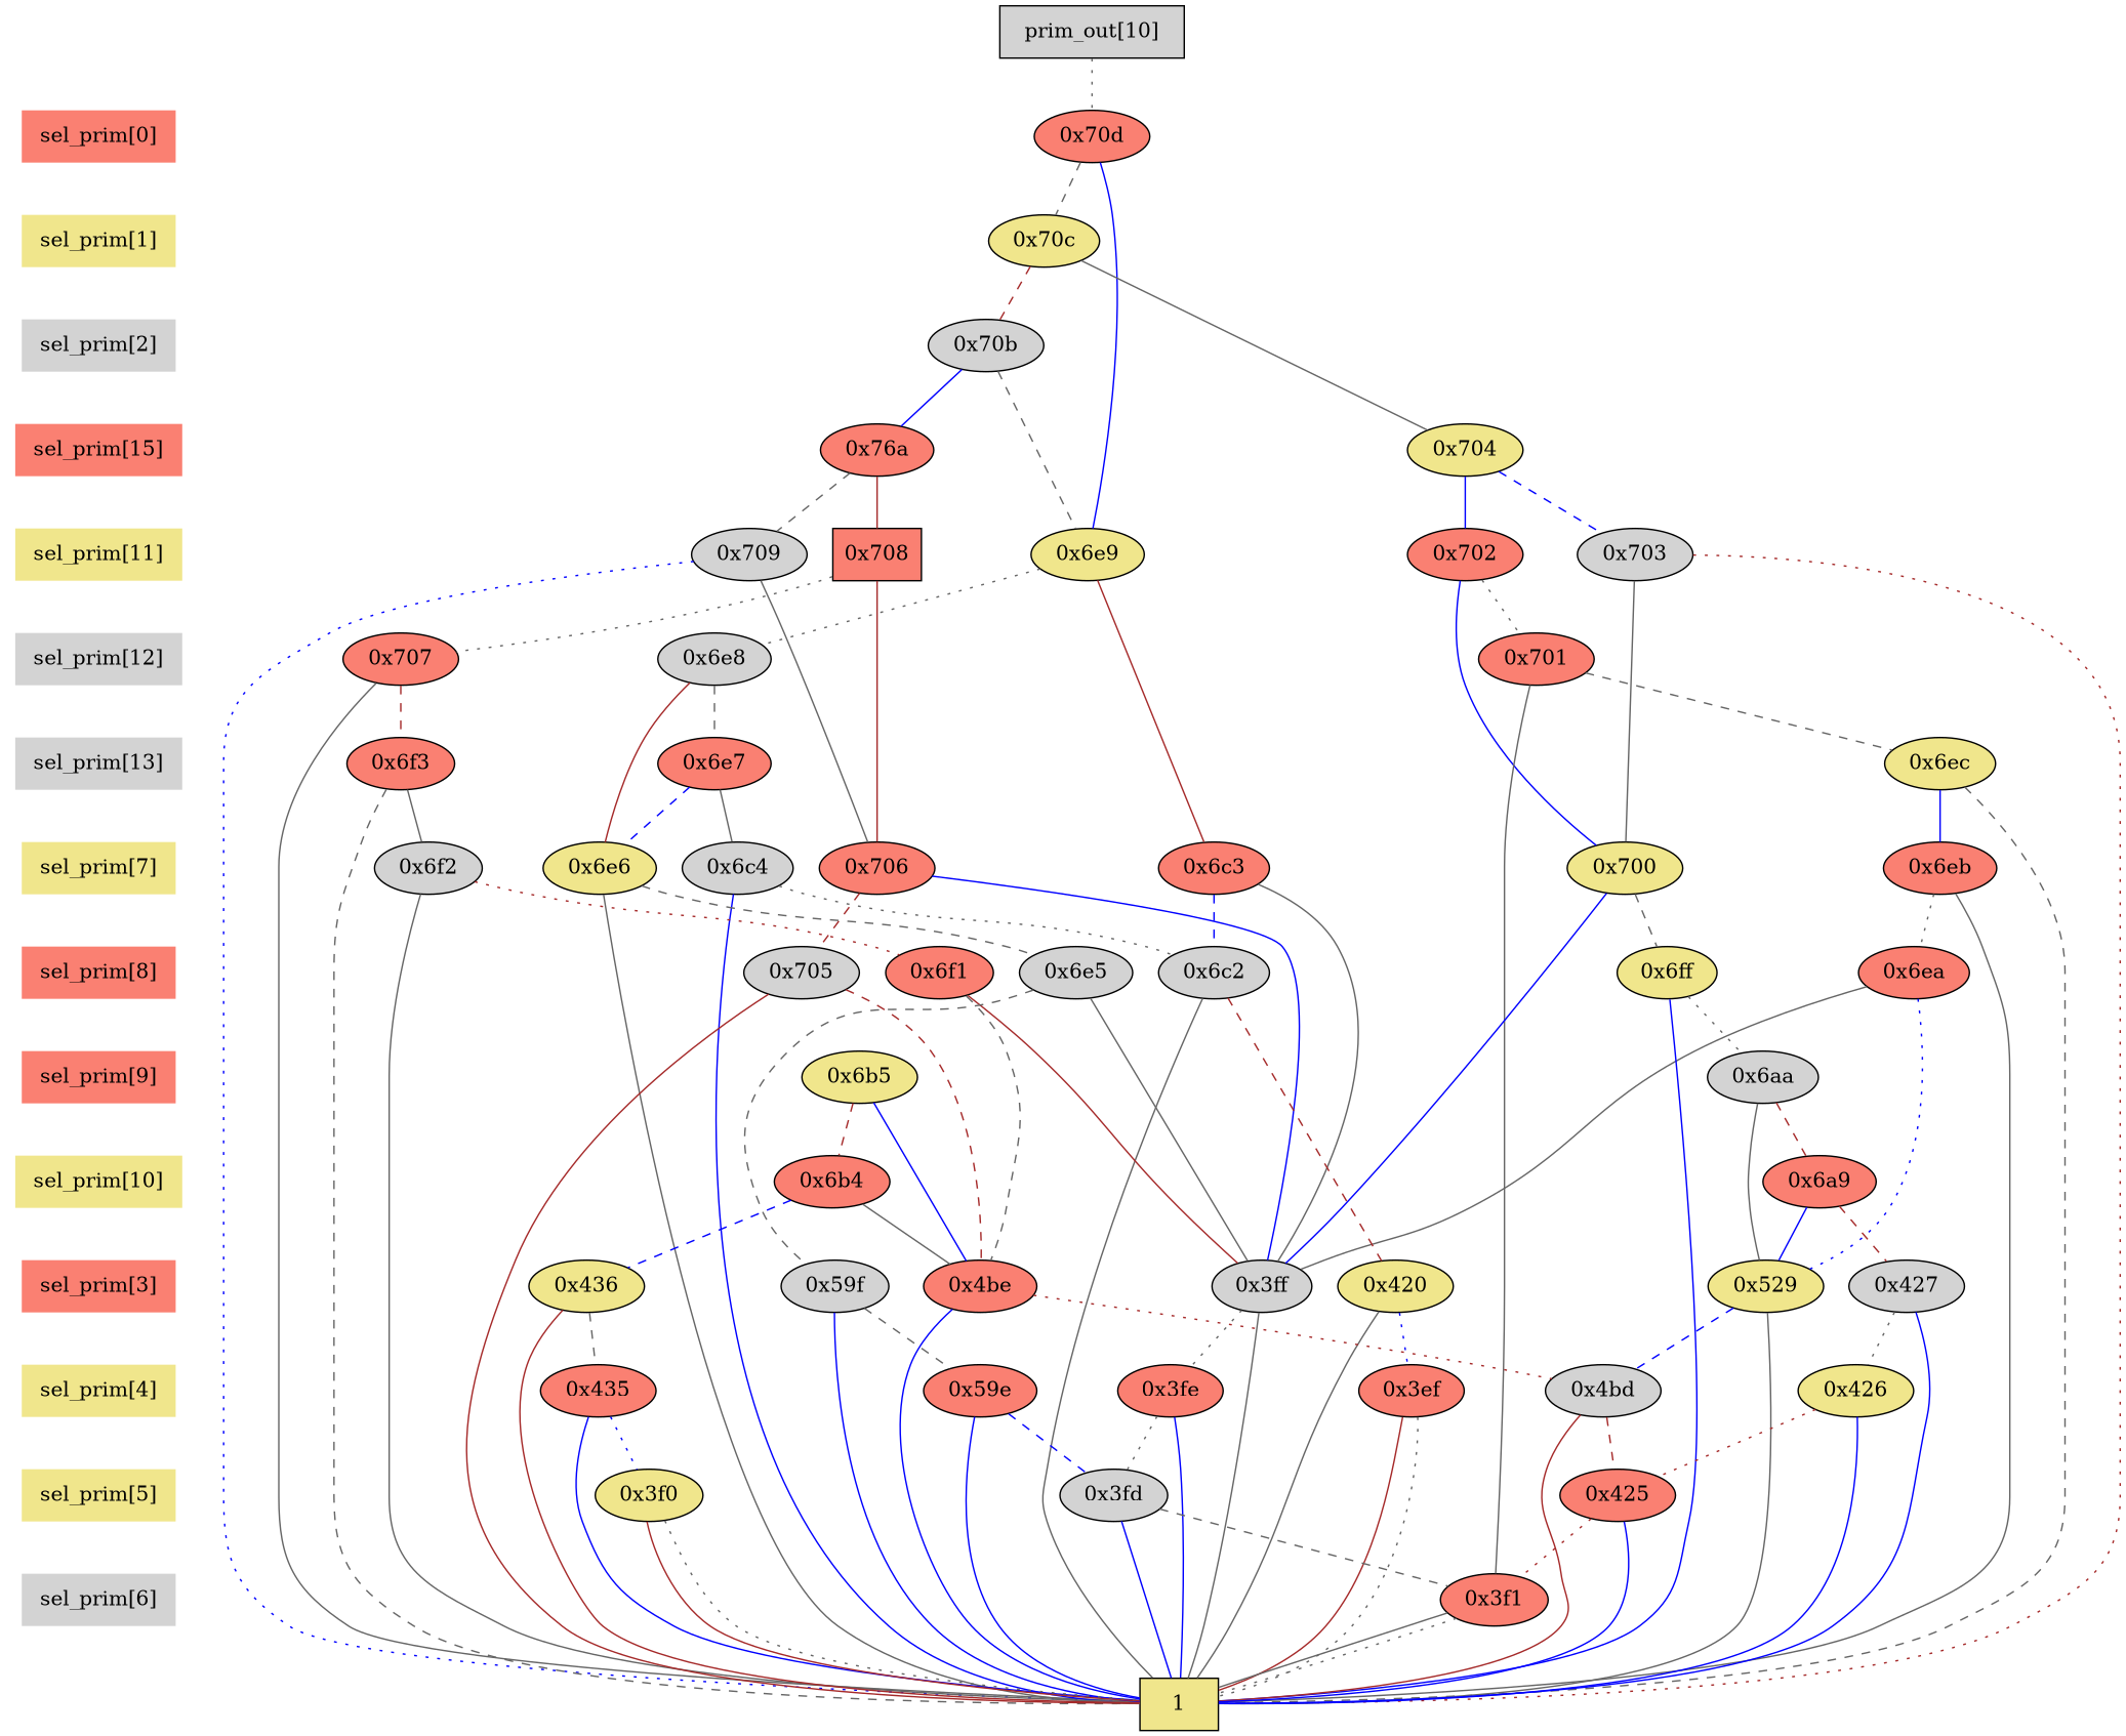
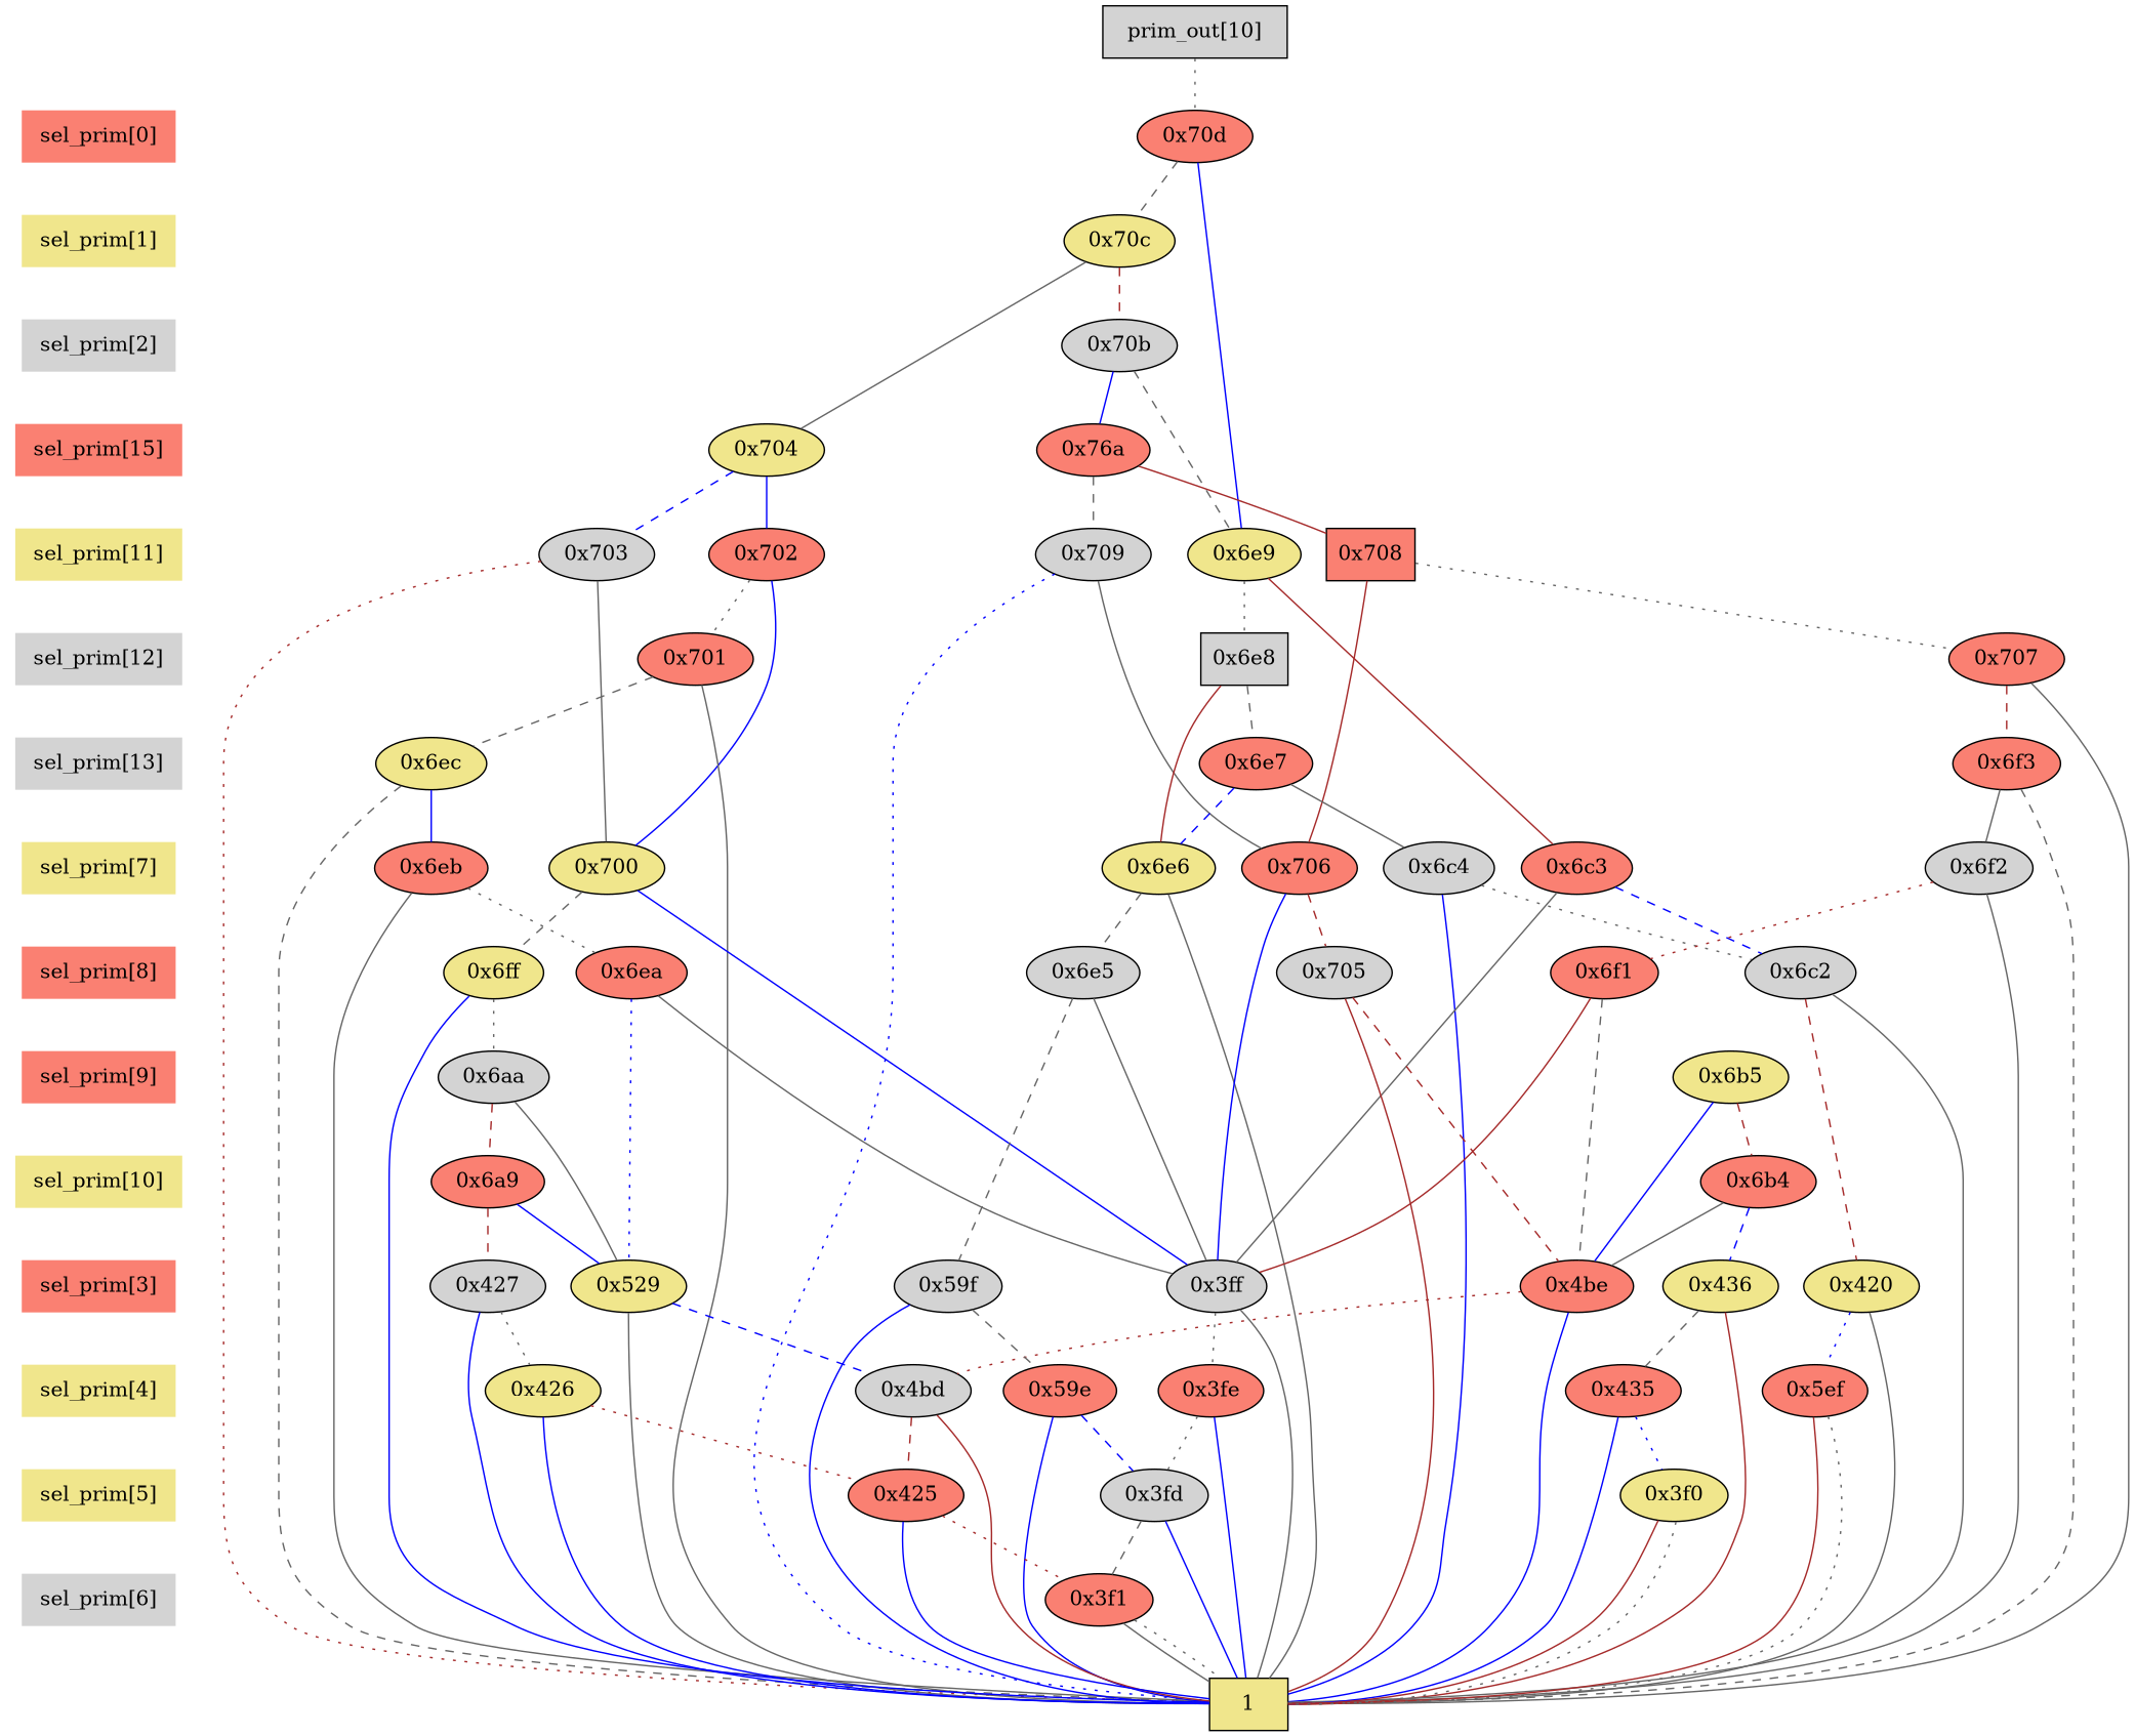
  digraph {
    node [style=filled fillcolor=salmon]
    edge [dir=none color=gray40]
    "CONST NODES" [shape=plaintext style=invis fillcolor=""]
    " sel_prim[0] " [shape=plaintext]
    " sel_prim[1] " [fillcolor=khaki shape=plaintext]
    " sel_prim[2] " [fillcolor=lightgrey shape=plaintext]
    " sel_prim[15] " [shape=plaintext]
    " sel_prim[11] " [fillcolor=khaki shape=plaintext]
    " sel_prim[12] " [fillcolor=lightgrey shape=plaintext]
    " sel_prim[13] " [fillcolor=lightgrey shape=plaintext]
    " sel_prim[7] " [fillcolor=khaki shape=plaintext]
    " sel_prim[8] " [shape=plaintext]
    " sel_prim[9] " [shape=plaintext]
    " sel_prim[10] " [fillcolor=khaki shape=plaintext]
    " sel_prim[3] " [shape=plaintext]
    " sel_prim[4] " [fillcolor=khaki shape=plaintext]
    " sel_prim[5] " [fillcolor=khaki shape=plaintext]
    " sel_prim[6] " [fillcolor=lightgrey shape=plaintext]
    "  prim_out[10]  " [fillcolor=lightgrey shape=box]
    "0x70d"
    "0x70c" [fillcolor=khaki]
    "0x70b" [fillcolor=lightgrey]
    "0x704" [fillcolor=khaki]
    n22 [label="0x76a"]
    "0x6e9" [fillcolor=khaki]
    "0x702"
    "0x708" [shape=box]
    "0x703" [fillcolor=lightgrey]
    "0x709" [fillcolor=lightgrey]
    "0x701"
-   "0x6e8" [fillcolor=lightgrey]
+   "0x6e8" [fillcolor=lightgrey shape=box]
    "0x707"
    "0x6ec" [fillcolor=khaki]
    "0x6e7"
    "0x6f3"
    "0x6c4" [fillcolor=lightgrey]
    "0x700" [fillcolor=khaki]
    "0x6c3"
    "0x6e6" [fillcolor=khaki]
    "0x706"
    "0x6eb"
    "0x6f2" [fillcolor=lightgrey]
    "0x420" [fillcolor=khaki]
    "0x436" [fillcolor=khaki]
    "0x3ff" [fillcolor=lightgrey]
    "0x4be"
    "0x529" [fillcolor=khaki]
    "0x59f" [fillcolor=lightgrey]
    "0x427" [fillcolor=lightgrey]
    "0x6ea"
    "0x6ff" [fillcolor=khaki]
    "0x705" [fillcolor=lightgrey]
    "0x6c2" [fillcolor=lightgrey]
    "0x6f1"
    "0x6e5" [fillcolor=lightgrey]
    "0x6aa" [fillcolor=lightgrey]
    "0x6b5" [fillcolor=khaki]
    "0x6b4"
    "0x6a9"
    "0x435"
-   "0x3ef"
+   "0x3ef" [label="0x5ef"]
    "0x3fe"
    "0x59e"
    "0x4bd" [fillcolor=lightgrey]
    "0x426" [fillcolor=khaki]
    "0x425"
    "0x3fd" [fillcolor=lightgrey]
    "0x3f0" [fillcolor=khaki]
    "0x3f1"
    n68 [fillcolor=khaki label=1 shape=box]
    subgraph sub_1 {
      "CONST NODES"
      " sel_prim[0] "
      " sel_prim[1] "
      " sel_prim[2] "
      " sel_prim[15] "
      " sel_prim[11] "
      " sel_prim[12] "
      " sel_prim[13] "
      " sel_prim[7] "
      " sel_prim[8] "
      " sel_prim[9] "
      " sel_prim[10] "
      " sel_prim[3] "
      " sel_prim[4] "
      " sel_prim[5] "
      " sel_prim[6] "
    }
    subgraph sub_2 {
      rank=same
      "  prim_out[10]  "
    }
    subgraph sub_3 {
      rank=same
      " sel_prim[0] "
      "0x70d"
    }
    subgraph sub_4 {
      rank=same
      " sel_prim[1] "
      "0x70c"
    }
    subgraph sub_5 {
      rank=same
      " sel_prim[2] "
      "0x70b"
    }
    subgraph sub_6 {
      rank=same
      " sel_prim[15] "
      "0x704"
      n22
    }
    subgraph sub_7 {
      rank=same
      " sel_prim[11] "
      "0x6e9"
      "0x702"
      "0x708"
      "0x703"
      "0x709"
    }
    subgraph sub_8 {
      rank=same
      " sel_prim[12] "
      "0x701"
      "0x6e8"
      "0x707"
    }
    subgraph sub_9 {
      rank=same
      " sel_prim[13] "
      "0x6ec"
      "0x6e7"
      "0x6f3"
    }
    subgraph sub_10 {
      rank=same
      " sel_prim[7] "
      "0x6c4"
      "0x700"
      "0x6c3"
      "0x6e6"
      "0x706"
      "0x6eb"
      "0x6f2"
    }
    subgraph sub_11 {
      rank=same
      " sel_prim[3] "
      "0x420"
      "0x436"
      "0x3ff"
      "0x4be"
      "0x529"
      "0x59f"
      "0x427"
    }
    subgraph sub_12 {
      rank=same
      " sel_prim[8] "
      "0x6ea"
      "0x6ff"
      "0x705"
      "0x6c2"
      "0x6f1"
      "0x6e5"
    }
    subgraph sub_13 {
      rank=same
      " sel_prim[9] "
      "0x6aa"
      "0x6b5"
    }
    subgraph sub_14 {
      rank=same
      " sel_prim[10] "
      "0x6b4"
      "0x6a9"
    }
    subgraph sub_15 {
      rank=same
      " sel_prim[4] "
      "0x435"
      "0x3ef"
      "0x3fe"
      "0x59e"
      "0x4bd"
      "0x426"
    }
    subgraph sub_16 {
      rank=same
      " sel_prim[5] "
      "0x425"
      "0x3fd"
      "0x3f0"
    }
    subgraph sub_17 {
      rank=same
      " sel_prim[6] "
      "0x3f1"
    }
    subgraph sub_18 {
      rank=same
      "CONST NODES"
      subgraph sub_19 {
        rank=same
        n68
      }
    }
    " sel_prim[0] " -> " sel_prim[1] " [style=invis color=""]
    " sel_prim[1] " -> " sel_prim[2] " [style=invis color=""]
    " sel_prim[2] " -> " sel_prim[15] " [style=invis color=""]
    " sel_prim[15] " -> " sel_prim[11] " [style=invis color=""]
    " sel_prim[11] " -> " sel_prim[12] " [style=invis color=""]
    " sel_prim[12] " -> " sel_prim[13] " [style=invis color=""]
    " sel_prim[13] " -> " sel_prim[7] " [style=invis color=""]
    " sel_prim[7] " -> " sel_prim[8] " [style=invis color=""]
    " sel_prim[8] " -> " sel_prim[9] " [style=invis color=""]
    " sel_prim[9] " -> " sel_prim[10] " [style=invis color=""]
    " sel_prim[10] " -> " sel_prim[3] " [style=invis color=""]
    " sel_prim[3] " -> " sel_prim[4] " [style=invis color=""]
    " sel_prim[4] " -> " sel_prim[5] " [style=invis color=""]
    " sel_prim[5] " -> " sel_prim[6] " [style=invis color=""]
    " sel_prim[6] " -> "CONST NODES" [style=invis color=""]
    "  prim_out[10]  " -> "0x70d" [style=dotted]
    "0x70d" -> "0x70c" [style=dashed]
    "0x70d" -> "0x6e9" [color=blue]
    "0x70c" -> "0x70b" [color=brown style=dashed]
    "0x70c" -> "0x704"
    "0x70b" -> n22 [color=blue]
    "0x70b" -> "0x6e9" [style=dashed]
    "0x704" -> "0x702" [color=blue]
    "0x704" -> "0x703" [color=blue style=dashed]
    n22 -> "0x708" [color=brown]
    n22 -> "0x709" [style=dashed]
    "0x6e9" -> "0x6e8" [style=dotted]
    "0x6e9" -> "0x6c3" [color=brown]
    "0x702" -> "0x701" [style=dotted]
    "0x702" -> "0x700" [color=blue]
    "0x708" -> "0x707" [style=dotted]
    "0x708" -> "0x706" [color=brown]
    "0x703" -> "0x700"
    "0x703" -> n68 [color=brown style=dotted]
    "0x709" -> "0x706"
    "0x709" -> n68 [color=blue style=dotted]
    "0x701" -> "0x6ec" [style=dashed]
-   "0x701" -> "0x3f1"
+   "0x701" -> n68
    "0x6e8" -> "0x6e7" [style=dashed]
    "0x6e8" -> "0x6e6" [color=brown]
    "0x707" -> "0x6f3" [color=brown style=dashed]
    "0x707" -> n68
    "0x6ec" -> "0x6eb" [color=blue]
    "0x6ec" -> n68 [style=dashed]
    "0x6e7" -> "0x6c4"
    "0x6e7" -> "0x6e6" [color=blue style=dashed]
    "0x6f3" -> "0x6f2"
    "0x6f3" -> n68 [style=dashed]
    "0x6c4" -> "0x6c2" [style=dotted]
    "0x6c4" -> n68 [color=blue]
    "0x700" -> "0x3ff" [color=blue]
    "0x700" -> "0x6ff" [style=dashed]
    "0x6c3" -> "0x3ff"
    "0x6c3" -> "0x6c2" [color=blue style=dashed]
    "0x6e6" -> "0x6e5" [style=dashed]
    "0x6e6" -> n68
    "0x706" -> "0x3ff" [color=blue]
    "0x706" -> "0x705" [color=brown style=dashed]
    "0x6eb" -> "0x6ea" [style=dotted]
    "0x6eb" -> n68
    "0x6f2" -> "0x6f1" [color=brown style=dotted]
    "0x6f2" -> n68
    "0x420" -> "0x3ef" [color=blue style=dotted]
    "0x420" -> n68
    "0x436" -> "0x435" [style=dashed]
    "0x436" -> n68 [color=brown]
    "0x3ff" -> "0x3fe" [style=dotted]
    "0x3ff" -> n68
    "0x4be" -> "0x4bd" [color=brown style=dotted]
    "0x4be" -> n68 [color=blue]
    "0x529" -> "0x4bd" [color=blue style=dashed]
    "0x529" -> n68
    "0x59f" -> "0x59e" [style=dashed]
    "0x59f" -> n68 [color=blue]
    "0x427" -> "0x426" [style=dotted]
    "0x427" -> n68 [color=blue]
    "0x6ea" -> "0x3ff"
    "0x6ea" -> "0x529" [color=blue style=dotted]
    "0x6ff" -> "0x6aa" [style=dotted]
    "0x6ff" -> n68 [color=blue]
    "0x705" -> "0x4be" [color=brown style=dashed]
    "0x705" -> n68 [color=brown]
    "0x6c2" -> "0x420" [color=brown style=dashed]
    "0x6c2" -> n68
    "0x6f1" -> "0x3ff" [color=brown]
    "0x6f1" -> "0x4be" [style=dashed]
    "0x6e5" -> "0x3ff"
    "0x6e5" -> "0x59f" [style=dashed]
    "0x6aa" -> "0x529"
    "0x6aa" -> "0x6a9" [color=brown style=dashed]
    "0x6b5" -> "0x4be" [color=blue]
    "0x6b5" -> "0x6b4" [color=brown style=dashed]
    "0x6b4" -> "0x436" [color=blue style=dashed]
    "0x6b4" -> "0x4be"
    "0x6a9" -> "0x529" [color=blue]
    "0x6a9" -> "0x427" [color=brown style=dashed]
    "0x435" -> "0x3f0" [color=blue style=dotted]
    "0x435" -> n68 [color=blue]
    "0x3ef" -> n68 [color=brown]
    "0x3ef" -> n68 [style=dotted]
    "0x3fe" -> "0x3fd" [style=dotted]
    "0x3fe" -> n68 [color=blue]
    "0x59e" -> "0x3fd" [color=blue style=dashed]
    "0x59e" -> n68 [color=blue]
    "0x4bd" -> "0x425" [color=brown style=dashed]
    "0x4bd" -> n68 [color=brown]
    "0x426" -> "0x425" [color=brown style=dotted]
    "0x426" -> n68 [color=blue]
    "0x425" -> "0x3f1" [color=brown style=dotted]
    "0x425" -> n68 [color=blue]
    "0x3fd" -> "0x3f1" [style=dashed]
    "0x3fd" -> n68 [color=blue]
    "0x3f0" -> n68 [color=brown]
    "0x3f0" -> n68 [style=dotted]
    "0x3f1" -> n68
    "0x3f1" -> n68 [style=dotted]
  }
